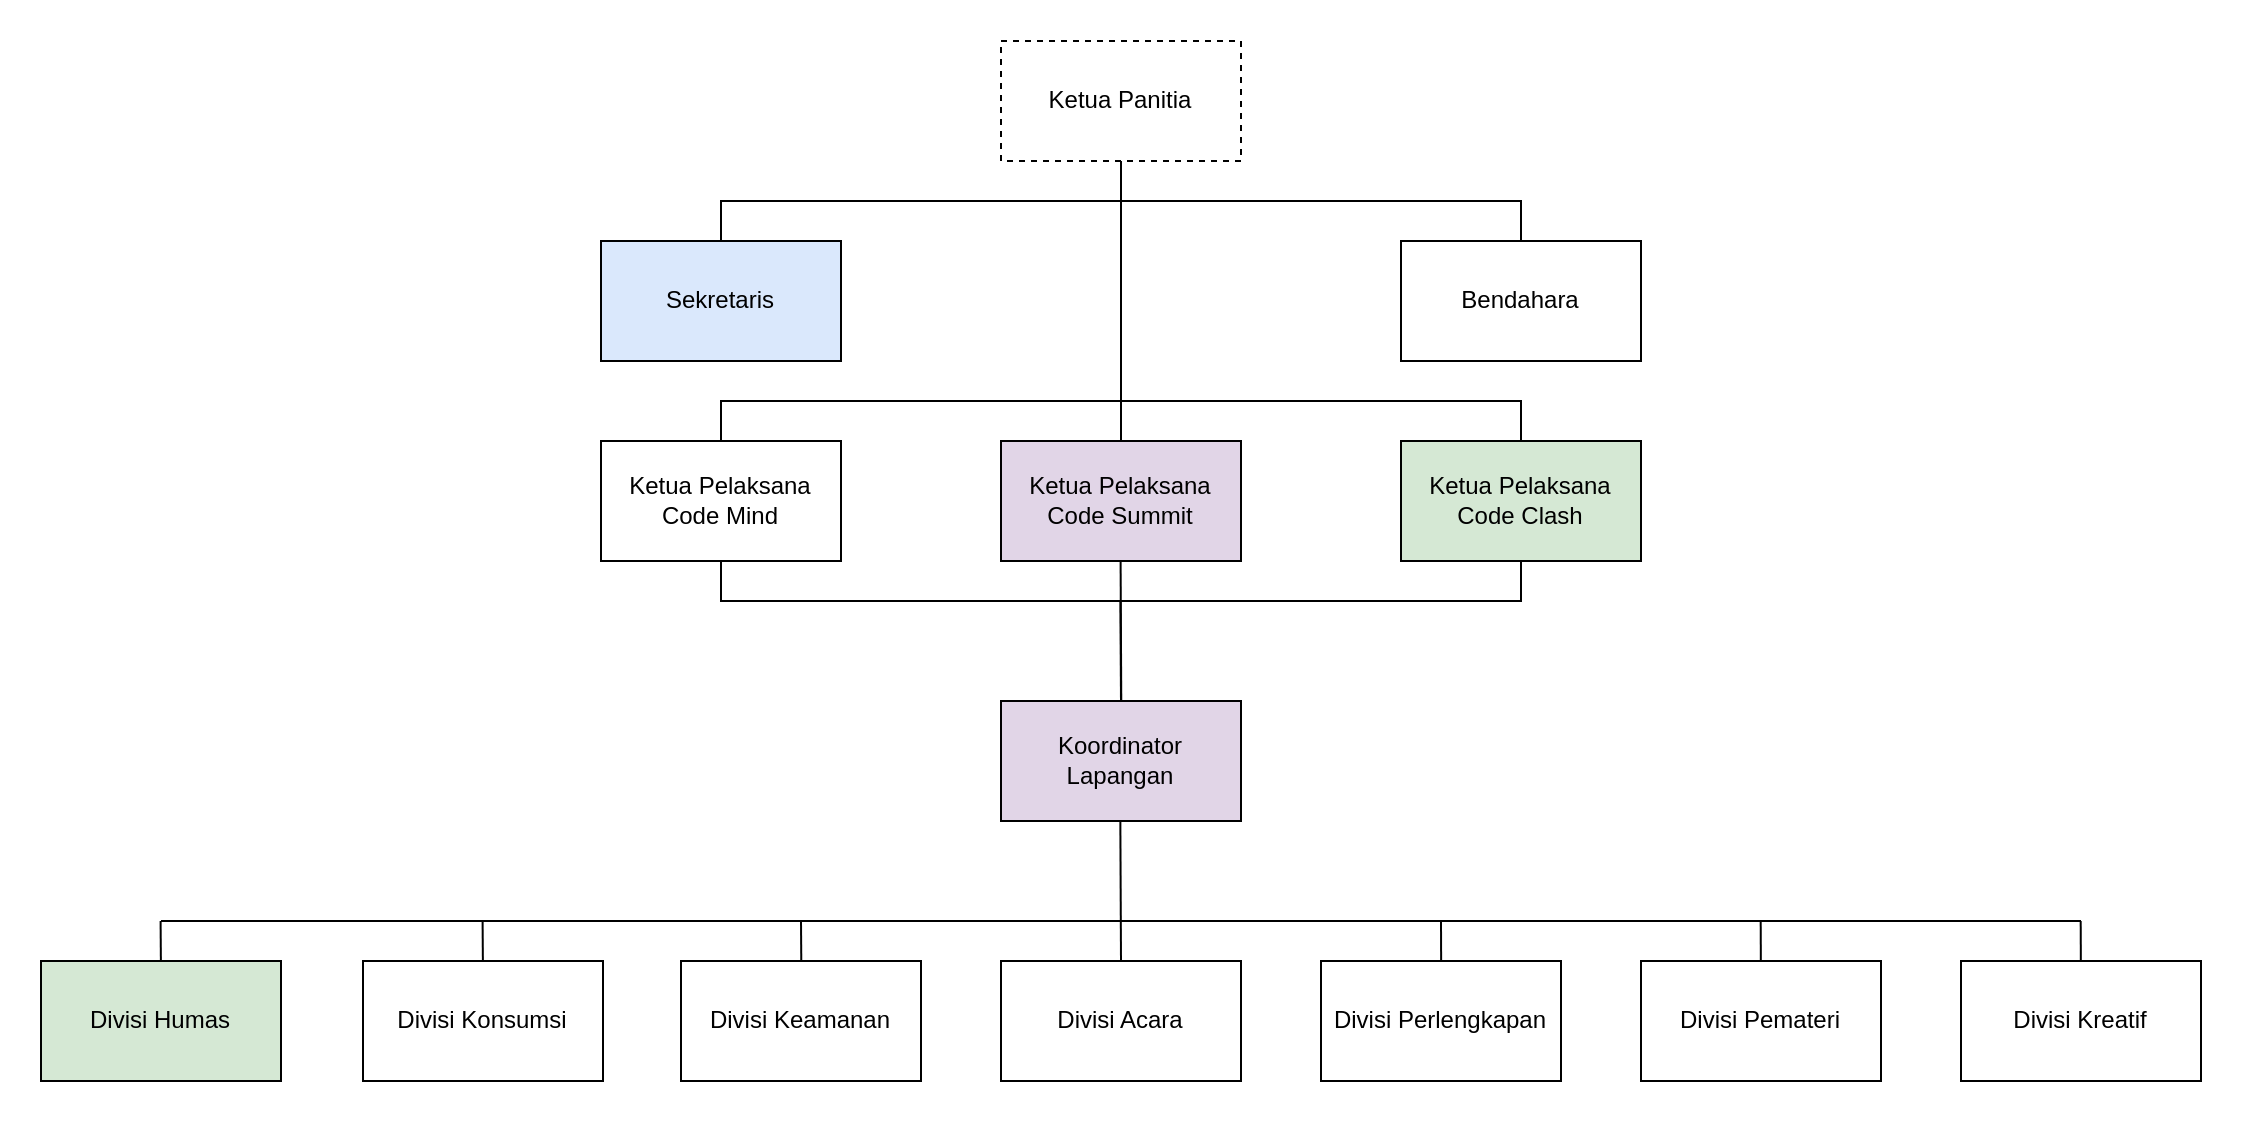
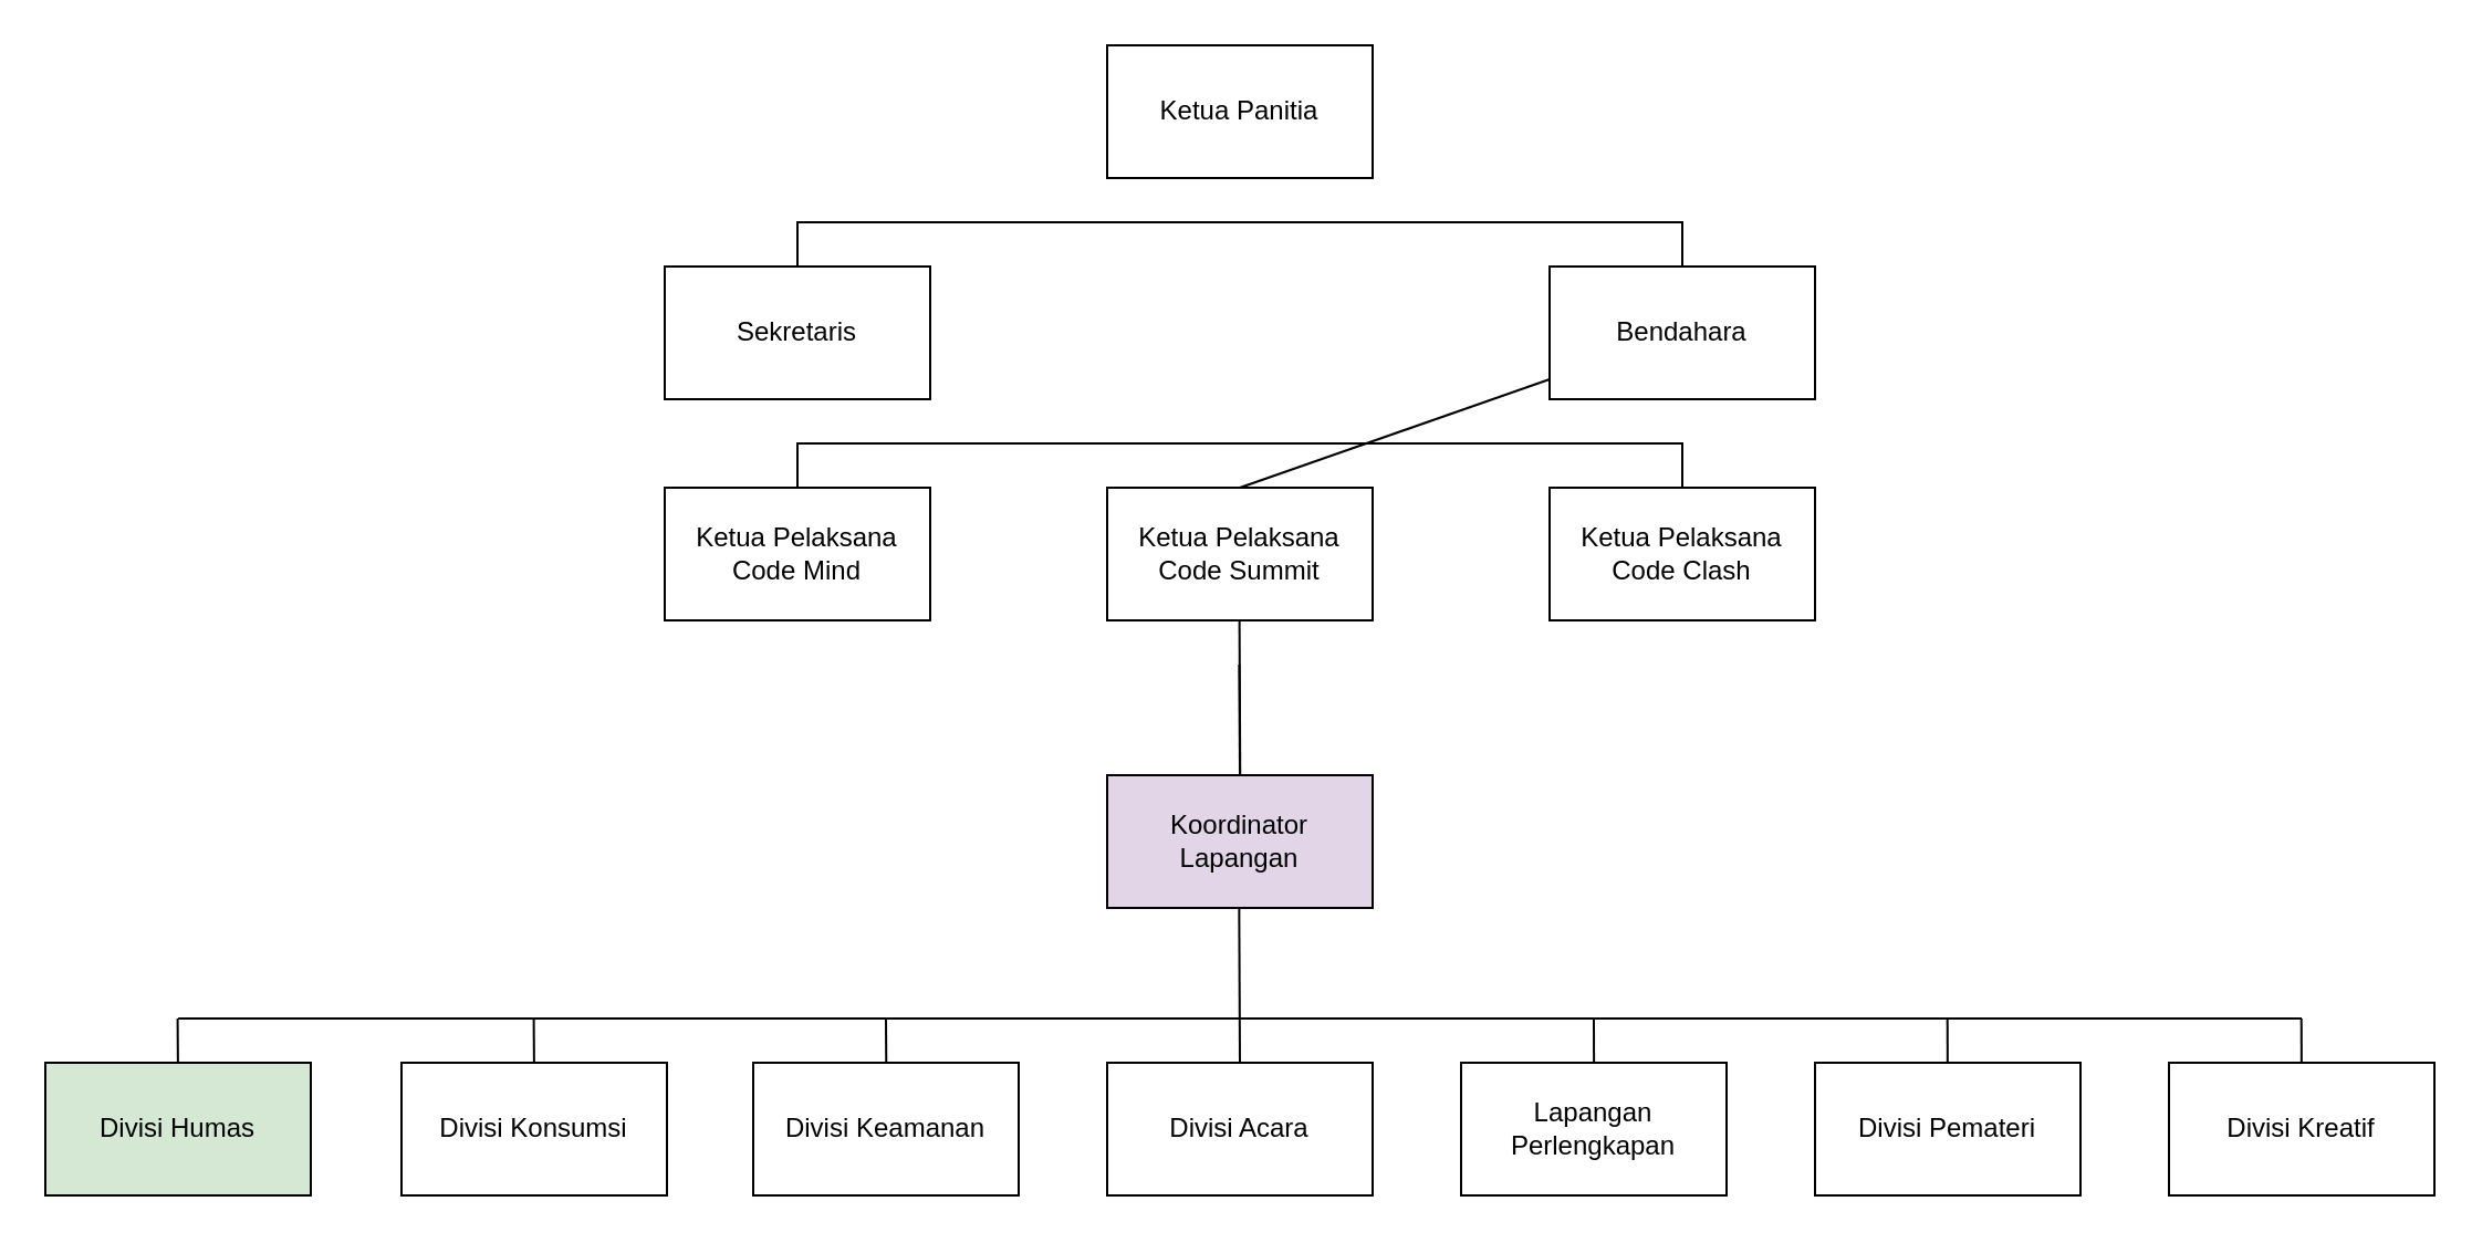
  <mxCell id="0" />
  <mxCell id="1" parent="0" />
- <mxCell id="2" value="Ketua Panitia" style="rounded=0;whiteSpace=wrap;html=1;dashed=1;" vertex="1" parent="1"><mxGeometry x="500" y="20" width="120" height="60" as="geometry" /></mxCell>
- <mxCell id="3" value="Ketua Pelaksana&lt;div&gt;Code Summit&lt;/div&gt;" style="rounded=0;whiteSpace=wrap;html=1;fillColor=#e1d5e7;" vertex="1" parent="1"><mxGeometry x="500" y="220" width="120" height="60" as="geometry" /></mxCell>
- <mxCell id="4" value="Sekretaris" style="rounded=0;whiteSpace=wrap;html=1;fillColor=#dae8fc;" vertex="1" parent="1"><mxGeometry x="300" y="120" width="120" height="60" as="geometry" /></mxCell>
+ <mxCell id="2" value="Ketua Panitia" style="rounded=0;whiteSpace=wrap;html=1;" vertex="1" parent="1"><mxGeometry x="500" y="20" width="120" height="60" as="geometry" /></mxCell>
+ <mxCell id="3" value="Ketua Pelaksana&lt;div&gt;Code Summit&lt;/div&gt;" style="rounded=0;whiteSpace=wrap;html=1;" vertex="1" parent="1"><mxGeometry x="500" y="220" width="120" height="60" as="geometry" /></mxCell>
+ <mxCell id="4" value="Sekretaris" style="rounded=0;whiteSpace=wrap;html=1;" vertex="1" parent="1"><mxGeometry x="300" y="120" width="120" height="60" as="geometry" /></mxCell>
  <mxCell id="5" value="Bendahara" style="rounded=0;whiteSpace=wrap;html=1;" vertex="1" parent="1"><mxGeometry x="700" y="120" width="120" height="60" as="geometry" /></mxCell>
  <mxCell id="6" value="Ketua Pelaksana&lt;div&gt;Code Mind&lt;/div&gt;" style="rounded=0;whiteSpace=wrap;html=1;" vertex="1" parent="1"><mxGeometry x="300" y="220" width="120" height="60" as="geometry" /></mxCell>
- <mxCell id="7" value="Ketua Pelaksana&lt;div&gt;Code Clash&lt;/div&gt;" style="rounded=0;whiteSpace=wrap;html=1;fillColor=#d5e8d4;" vertex="1" parent="1"><mxGeometry x="700" y="220" width="120" height="60" as="geometry" /></mxCell>
+ <mxCell id="7" value="Ketua Pelaksana&lt;div&gt;Code Clash&lt;/div&gt;" style="rounded=0;whiteSpace=wrap;html=1;" vertex="1" parent="1"><mxGeometry x="700" y="220" width="120" height="60" as="geometry" /></mxCell>
  <mxCell id="8" value="Koordinator Lapangan" style="rounded=0;whiteSpace=wrap;html=1;fillColor=#e1d5e7;" vertex="1" parent="1"><mxGeometry x="500" y="350" width="120" height="60" as="geometry" /></mxCell>
  <mxCell id="9" value="Divisi Keamanan&lt;span style=&quot;color: rgba(0, 0, 0, 0); font-family: monospace; font-size: 0px; text-align: start; text-wrap-mode: nowrap;&quot;&gt;%3CmxGraphModel%3E%3Croot%3E%3CmxCell%20id%3D%220%22%2F%3E%3CmxCell%20id%3D%221%22%20parent%3D%220%22%2F%3E%3CmxCell%20id%3D%222%22%20value%3D%22Koordinator%20Lapangan%22%20style%3D%22rounded%3D0%3BwhiteSpace%3Dwrap%3Bhtml%3D1%3B%22%20vertex%3D%221%22%20parent%3D%221%22%3E%3CmxGeometry%20x%3D%22280%22%20y%3D%22370%22%20width%3D%22120%22%20height%3D%2260%22%20as%3D%22geometry%22%2F%3E%3C%2FmxCell%3E%3C%2Froot%3E%3C%2FmxGraphModel%3E&lt;/span&gt;" style="rounded=0;whiteSpace=wrap;html=1;" vertex="1" parent="1"><mxGeometry x="340" y="480" width="120" height="60" as="geometry" /></mxCell>
  <mxCell id="10" value="Divisi Acara&lt;span style=&quot;color: rgba(0, 0, 0, 0); font-family: monospace; font-size: 0px; text-align: start; text-wrap-mode: nowrap;&quot;&gt;%3CmxGraphModel%3E%3Croot%3E%3CmxCell%20id%3D%220%22%2F%3E%3CmxCell%20id%3D%221%22%20parent%3D%220%22%2F%3E%3CmxCell%20id%3D%222%22%20value%3D%22Koordinator%20Lapangan%22%20style%3D%22rounded%3D0%3BwhiteSpace%3Dwrap%3Bhtml%3D1%3B%22%20vertex%3D%221%22%20parent%3D%221%22%3E%3CmxGeometry%20x%3D%22280%22%20y%3D%22370%22%20width%3D%22120%22%20height%3D%2260%22%20as%3D%22geometry%22%2F%3E%3C%2FmxCell%3E%3C%2Froot%3E%3C%2FmxGraphModel%3E&lt;/span&gt;" style="rounded=0;whiteSpace=wrap;html=1;" vertex="1" parent="1"><mxGeometry x="500" y="480" width="120" height="60" as="geometry" /></mxCell>
- <mxCell id="11" value="Divisi Perlengkapan" style="rounded=0;whiteSpace=wrap;html=1;" vertex="1" parent="1"><mxGeometry x="660" y="480" width="120" height="60" as="geometry" /></mxCell>
+ <mxCell id="11" value="Lapangan Perlengkapan" style="rounded=0;whiteSpace=wrap;html=1;" vertex="1" parent="1"><mxGeometry x="660" y="480" width="120" height="60" as="geometry" /></mxCell>
  <mxCell id="12" value="Divisi Konsumsi" style="rounded=0;whiteSpace=wrap;html=1;" vertex="1" parent="1"><mxGeometry x="181" y="480" width="120" height="60" as="geometry" /></mxCell>
  <mxCell id="13" value="Divisi Pemateri" style="rounded=0;whiteSpace=wrap;html=1;" vertex="1" parent="1"><mxGeometry x="820" y="480" width="120" height="60" as="geometry" /></mxCell>
  <mxCell id="14" value="Divisi Humas" style="rounded=0;whiteSpace=wrap;html=1;fillColor=#d5e8d4;" vertex="1" parent="1"><mxGeometry x="20" y="480" width="120" height="60" as="geometry" /></mxCell>
  <mxCell id="15" value="Divisi Kreatif" style="rounded=0;whiteSpace=wrap;html=1;" vertex="1" parent="1"><mxGeometry x="980" y="480" width="120" height="60" as="geometry" /></mxCell>
- <mxCell id="16" value="" style="endArrow=none;html=1;rounded=0;exitX=0.5;exitY=0;exitDx=0;exitDy=0;entryX=0.5;entryY=1;entryDx=0;entryDy=0;" edge="1" parent="1" source="3" target="2"><mxGeometry width="50" height="50" relative="1" as="geometry"><mxPoint x="510" y="130" as="sourcePoint" /><mxPoint x="560" y="80" as="targetPoint" /></mxGeometry></mxCell>
+ <mxCell id="16" value="" style="endArrow=none;html=1;rounded=0;exitX=0.5;exitY=0;exitDx=0;exitDy=0;" edge="1" parent="1" source="3" target="5"><mxGeometry width="50" height="50" relative="1" as="geometry"><mxPoint x="510" y="130" as="sourcePoint" /><mxPoint x="560" y="80" as="targetPoint" /></mxGeometry></mxCell>
  <mxCell id="17" value="" style="endArrow=none;html=1;rounded=0;" edge="1" parent="1"><mxGeometry width="50" height="50" relative="1" as="geometry"><mxPoint x="760" y="120" as="sourcePoint" /><mxPoint x="360" y="120" as="targetPoint" /><Array as="points"><mxPoint x="760" y="100" /><mxPoint x="360" y="100" /></Array></mxGeometry></mxCell>
  <mxCell id="18" value="" style="endArrow=none;html=1;rounded=0;exitX=0.5;exitY=0;exitDx=0;exitDy=0;entryX=0.5;entryY=0;entryDx=0;entryDy=0;entryPerimeter=0;" edge="1" parent="1"><mxGeometry width="50" height="50" relative="1" as="geometry"><mxPoint x="760" y="220" as="sourcePoint" /><mxPoint x="360" y="220" as="targetPoint" /><Array as="points"><mxPoint x="760" y="200" /><mxPoint x="360" y="200" /></Array></mxGeometry></mxCell>
- <mxCell id="19" value="" style="endArrow=none;html=1;rounded=0;exitX=0.5;exitY=1;exitDx=0;exitDy=0;entryX=0.5;entryY=1;entryDx=0;entryDy=0;" edge="1" parent="1" source="7" target="6"><mxGeometry width="50" height="50" relative="1" as="geometry"><mxPoint x="760" y="320" as="sourcePoint" /><mxPoint x="360" y="320" as="targetPoint" /><Array as="points"><mxPoint x="760" y="300" /><mxPoint x="360" y="300" /></Array></mxGeometry></mxCell>
  <mxCell id="20" value="" style="endArrow=none;html=1;rounded=0;entryX=0.5;entryY=1;entryDx=0;entryDy=0;" edge="1" parent="1"><mxGeometry width="50" height="50" relative="1" as="geometry"><mxPoint x="560" y="350" as="sourcePoint" /><mxPoint x="559.7" y="300" as="targetPoint" /></mxGeometry></mxCell>
  <mxCell id="21" value="" style="endArrow=none;html=1;rounded=0;" edge="1" parent="1"><mxGeometry width="50" height="50" relative="1" as="geometry"><mxPoint x="1040" y="460" as="sourcePoint" /><mxPoint x="80" y="460" as="targetPoint" /><Array as="points"><mxPoint x="760" y="460" /><mxPoint x="360" y="460" /></Array></mxGeometry></mxCell>
  <mxCell id="22" value="" style="endArrow=none;html=1;rounded=0;entryX=0.5;entryY=1;entryDx=0;entryDy=0;exitX=0.5;exitY=0;exitDx=0;exitDy=0;" edge="1" parent="1" source="10"><mxGeometry width="50" height="50" relative="1" as="geometry"><mxPoint x="559.97" y="460" as="sourcePoint" /><mxPoint x="559.67" y="410" as="targetPoint" /></mxGeometry></mxCell>
  <mxCell id="23" value="" style="endArrow=none;html=1;rounded=0;exitX=0.5;exitY=0;exitDx=0;exitDy=0;" edge="1" parent="1"><mxGeometry width="50" height="50" relative="1" as="geometry"><mxPoint x="400.14" y="480" as="sourcePoint" /><mxPoint x="400" y="460" as="targetPoint" /></mxGeometry></mxCell>
  <mxCell id="24" value="" style="endArrow=none;html=1;rounded=0;exitX=0.5;exitY=0;exitDx=0;exitDy=0;" edge="1" parent="1"><mxGeometry width="50" height="50" relative="1" as="geometry"><mxPoint x="240.94" y="480" as="sourcePoint" /><mxPoint x="240.8" y="460" as="targetPoint" /></mxGeometry></mxCell>
  <mxCell id="25" value="" style="endArrow=none;html=1;rounded=0;exitX=0.5;exitY=0;exitDx=0;exitDy=0;" edge="1" parent="1"><mxGeometry width="50" height="50" relative="1" as="geometry"><mxPoint x="79.94" y="480" as="sourcePoint" /><mxPoint x="79.8" y="460" as="targetPoint" /></mxGeometry></mxCell>
  <mxCell id="26" value="" style="endArrow=none;html=1;rounded=0;exitX=0.5;exitY=0;exitDx=0;exitDy=0;" edge="1" parent="1"><mxGeometry width="50" height="50" relative="1" as="geometry"><mxPoint x="720.07" y="480" as="sourcePoint" /><mxPoint x="720" y="460" as="targetPoint" /></mxGeometry></mxCell>
  <mxCell id="27" value="" style="endArrow=none;html=1;rounded=0;exitX=0.5;exitY=0;exitDx=0;exitDy=0;" edge="1" parent="1"><mxGeometry width="50" height="50" relative="1" as="geometry"><mxPoint x="879.92" y="480" as="sourcePoint" /><mxPoint x="879.85" y="460" as="targetPoint" /></mxGeometry></mxCell>
  <mxCell id="28" value="" style="endArrow=none;html=1;rounded=0;exitX=0.5;exitY=0;exitDx=0;exitDy=0;" edge="1" parent="1"><mxGeometry width="50" height="50" relative="1" as="geometry"><mxPoint x="1039.92" y="480" as="sourcePoint" /><mxPoint x="1039.85" y="460" as="targetPoint" /></mxGeometry></mxCell>
  <mxCell id="29" value="" style="endArrow=none;html=1;rounded=0;entryX=0.5;entryY=1;entryDx=0;entryDy=0;exitX=0.5;exitY=0;exitDx=0;exitDy=0;" edge="1" parent="1"><mxGeometry width="50" height="50" relative="1" as="geometry"><mxPoint x="560.13" y="350" as="sourcePoint" /><mxPoint x="559.8" y="280" as="targetPoint" /></mxGeometry></mxCell>
